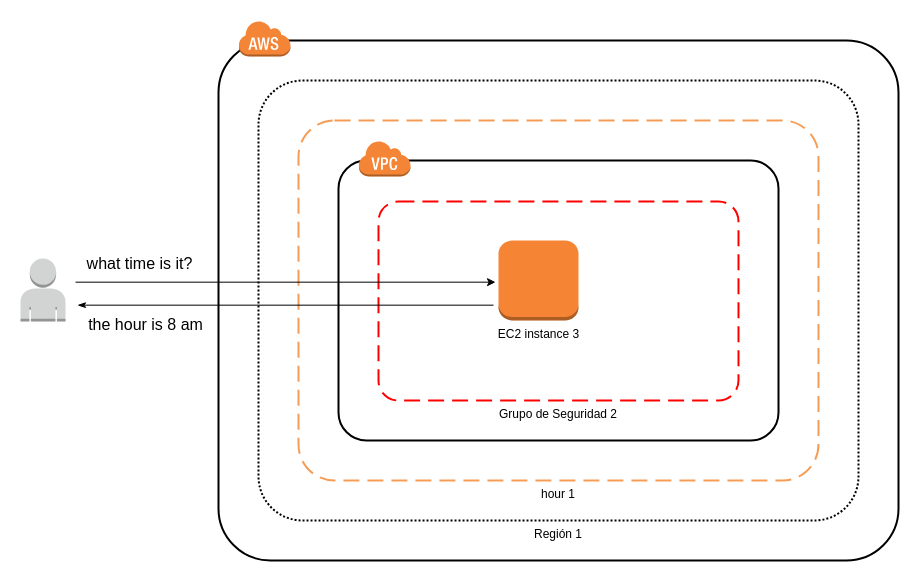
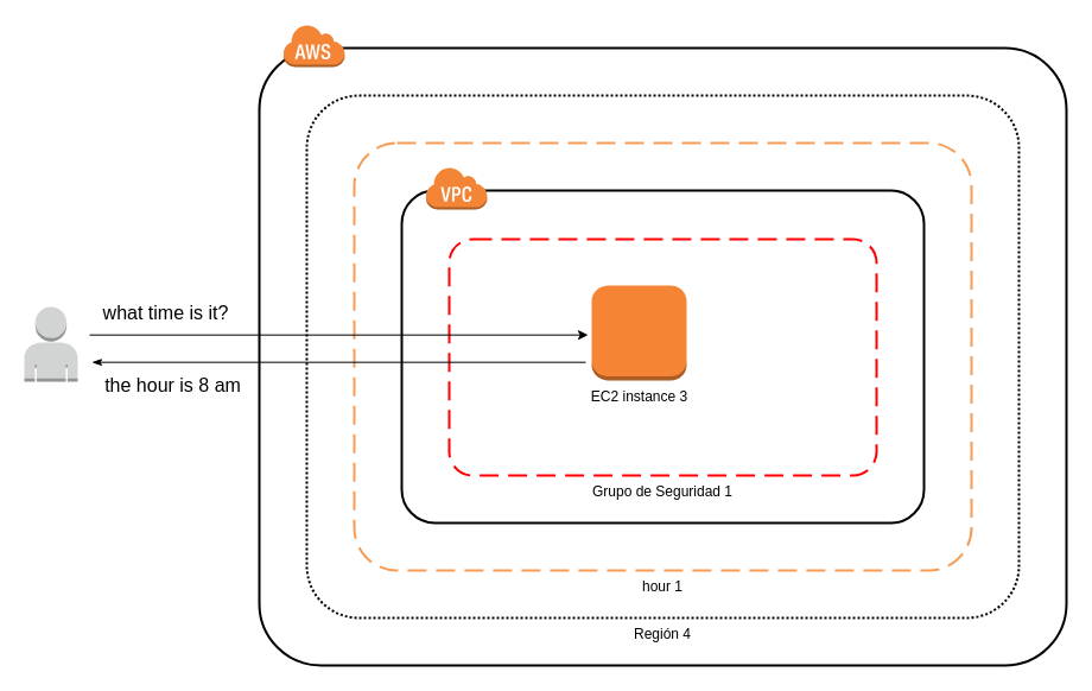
  <mxCell id="0" />
  <mxCell id="1" parent="0" />
  <mxCell id="2" value="" style="rounded=1;arcSize=10;dashed=0;fillColor=none;gradientColor=none;strokeWidth=2;" vertex="1" parent="1"><mxGeometry x="218" y="40" width="680" height="520" as="geometry" /></mxCell>
  <mxCell id="3" value="" style="dashed=0;html=1;shape=mxgraph.aws3.cloud;fillColor=#F58536;gradientColor=none;dashed=0;" vertex="1" parent="1"><mxGeometry x="238" y="20" width="52" height="36" as="geometry" /></mxCell>
- <mxCell id="4" value="Región 1" style="rounded=1;arcSize=10;dashed=1;fillColor=none;gradientColor=none;dashPattern=1 1;strokeWidth=2;labelPosition=center;verticalLabelPosition=bottom;align=center;verticalAlign=top;" vertex="1" parent="1"><mxGeometry x="258" y="80" width="600" height="440" as="geometry" /></mxCell>
+ <mxCell id="4" value="Región 4" style="rounded=1;arcSize=10;dashed=1;fillColor=none;gradientColor=none;dashPattern=1 1;strokeWidth=2;labelPosition=center;verticalLabelPosition=bottom;align=center;verticalAlign=top;" vertex="1" parent="1"><mxGeometry x="258" y="80" width="600" height="440" as="geometry" /></mxCell>
  <mxCell id="5" value="hour 1" style="rounded=1;arcSize=10;dashed=1;strokeColor=#F59D56;fillColor=none;gradientColor=none;dashPattern=8 4;strokeWidth=2;labelPosition=center;verticalLabelPosition=bottom;align=center;verticalAlign=top;" vertex="1" parent="1"><mxGeometry x="298" y="120" width="520" height="360" as="geometry" /></mxCell>
  <mxCell id="6" value="" style="rounded=1;arcSize=10;dashed=0;fillColor=none;gradientColor=none;strokeWidth=2;" vertex="1" parent="1"><mxGeometry x="338" y="160" width="440" height="280" as="geometry" /></mxCell>
  <mxCell id="7" value="" style="dashed=0;html=1;shape=mxgraph.aws3.virtual_private_cloud;fillColor=#F58536;gradientColor=none;dashed=0;" vertex="1" parent="1"><mxGeometry x="358" y="140" width="52" height="36" as="geometry" /></mxCell>
- <mxCell id="8" value="Grupo de Seguridad 2" style="rounded=1;arcSize=10;dashed=1;strokeColor=#ff0000;fillColor=none;gradientColor=none;dashPattern=8 4;strokeWidth=2;labelPosition=center;verticalLabelPosition=bottom;align=center;verticalAlign=top;" vertex="1" parent="1"><mxGeometry x="378" y="201" width="360" height="199" as="geometry" /></mxCell>
+ <mxCell id="8" value="Grupo de Seguridad 1" style="rounded=1;arcSize=10;dashed=1;strokeColor=#ff0000;fillColor=none;gradientColor=none;dashPattern=8 4;strokeWidth=2;labelPosition=center;verticalLabelPosition=bottom;align=center;verticalAlign=top;" vertex="1" parent="1"><mxGeometry x="378" y="201" width="360" height="199" as="geometry" /></mxCell>
  <mxCell id="9" value="EC2 instance 3" style="outlineConnect=0;dashed=0;verticalLabelPosition=bottom;verticalAlign=top;align=center;html=1;shape=mxgraph.aws3.instance;fillColor=#F58534;gradientColor=none;" vertex="1" parent="1"><mxGeometry x="498" y="240" width="80" height="80" as="geometry" /></mxCell>
  <mxCell id="10" value="what time is it?" style="endArrow=classic;html=1;rounded=0;labelPosition=center;verticalLabelPosition=top;align=center;verticalAlign=bottom;fontSize=16;" edge="1" parent="1"><mxGeometry x="-0.694" y="7" width="50" height="50" relative="1" as="geometry"><mxPoint x="75" y="281.667" as="sourcePoint" /><mxPoint x="495" y="281.667" as="targetPoint" /><mxPoint as="offset" /></mxGeometry></mxCell>
  <mxCell id="11" value="the hour is 8 am" style="endArrow=none;html=1;rounded=0;startArrow=classicThin;startFill=1;labelPosition=center;verticalLabelPosition=bottom;align=center;verticalAlign=top;fontSize=16;" edge="1" parent="1"><mxGeometry x="-0.67" y="-3" width="50" height="50" relative="1" as="geometry"><mxPoint x="77" y="304.667" as="sourcePoint" /><mxPoint x="493" y="304.667" as="targetPoint" /><mxPoint x="-1" as="offset" /></mxGeometry></mxCell>
  <mxCell id="12" value="" style="outlineConnect=0;dashed=0;verticalLabelPosition=bottom;verticalAlign=top;align=center;html=1;shape=mxgraph.aws3.user;fillColor=#D2D3D3;gradientColor=none;" vertex="1" parent="1"><mxGeometry x="20" y="258" width="45" height="63" as="geometry" /></mxCell>
